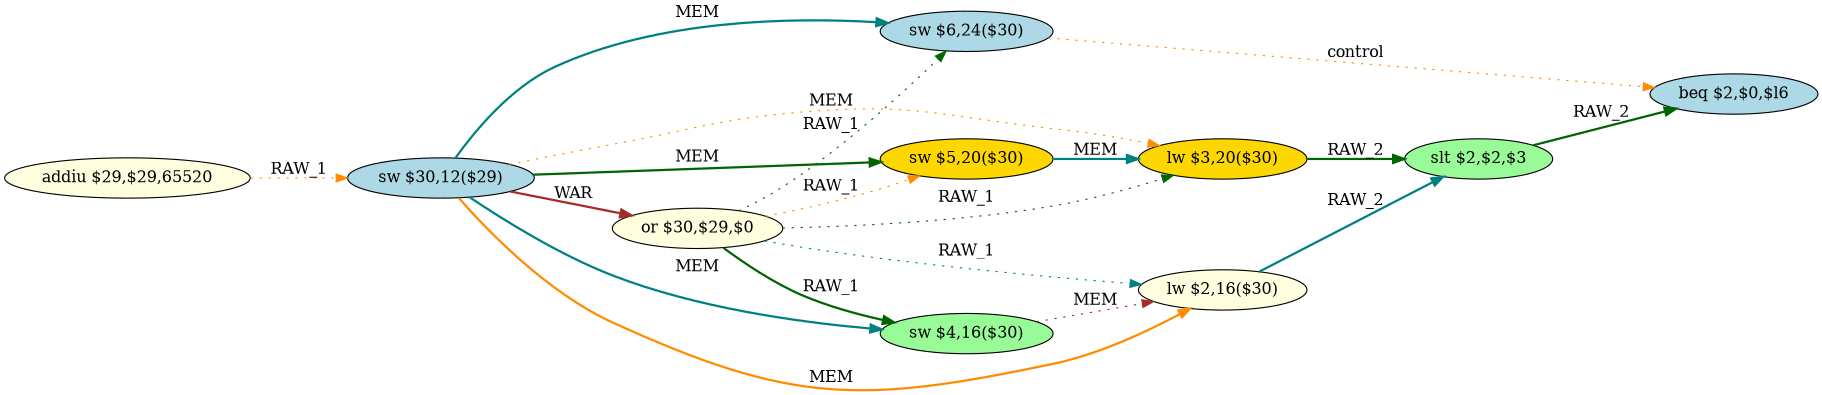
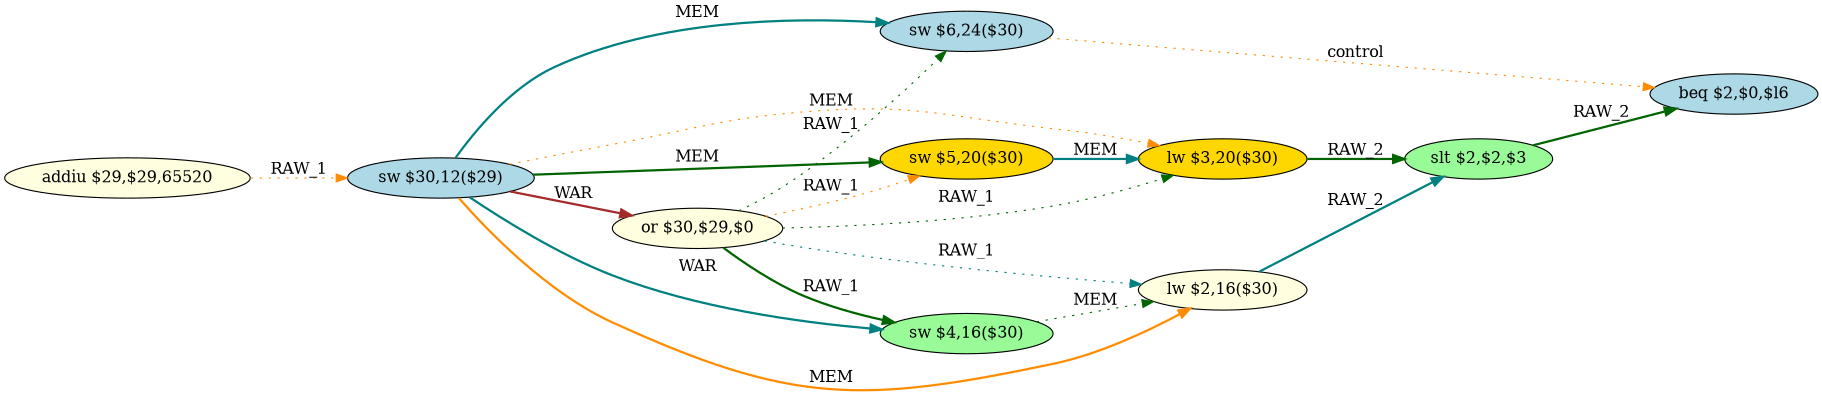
  digraph {
    rankdir=LR
    node [fillcolor=lightyellow shape=ellipse style=filled]
    edge [color=darkgreen style=bold]
    n1 [label="addiu $29,$29,65520"]
    n2 [fillcolor=lightblue label="sw $30,12($29)"]
    n3 [label="or $30,$29,$0"]
    n4 [fillcolor=palegreen label="sw $4,16($30)"]
    n5 [fillcolor=gold label="sw $5,20($30)"]
    n6 [fillcolor=lightblue label="sw $6,24($30)"]
    n7 [label="lw $2,16($30)"]
    n8 [fillcolor=gold label="lw $3,20($30)"]
    n9 [fillcolor=lightblue label="beq $2,$0,$l6"]
    n10 [fillcolor=palegreen label="slt $2,$2,$3"]
    n1 -> n2 [color=darkorange label=RAW_1 style=dotted]
    n2 -> n3 [color=brown label=WAR]
-   n2 -> n4 [color=teal label=MEM]
+   n2 -> n4 [color=teal label=WAR]
    n2 -> n5 [label=MEM]
    n2 -> n6 [color=teal label=MEM]
    n2 -> n7 [color=darkorange label=MEM]
    n2 -> n8 [color=darkorange label=MEM style=dotted]
    n3 -> n4 [label=RAW_1]
    n3 -> n5 [color=darkorange label=RAW_1 style=dotted]
    n3 -> n6 [label=RAW_1 style=dotted]
    n3 -> n7 [color=teal label=RAW_1 style=dotted]
    n3 -> n8 [label=RAW_1 style=dotted]
-   n4 -> n7 [color=brown label=MEM style=dotted]
+   n4 -> n7 [label=MEM style=dotted]
    n5 -> n8 [color=teal label=MEM]
    n6 -> n9 [color=darkorange label=control style=dotted]
    n7 -> n10 [color=teal label=RAW_2]
    n8 -> n10 [label=RAW_2]
    n10 -> n9 [label=RAW_2]
  }
